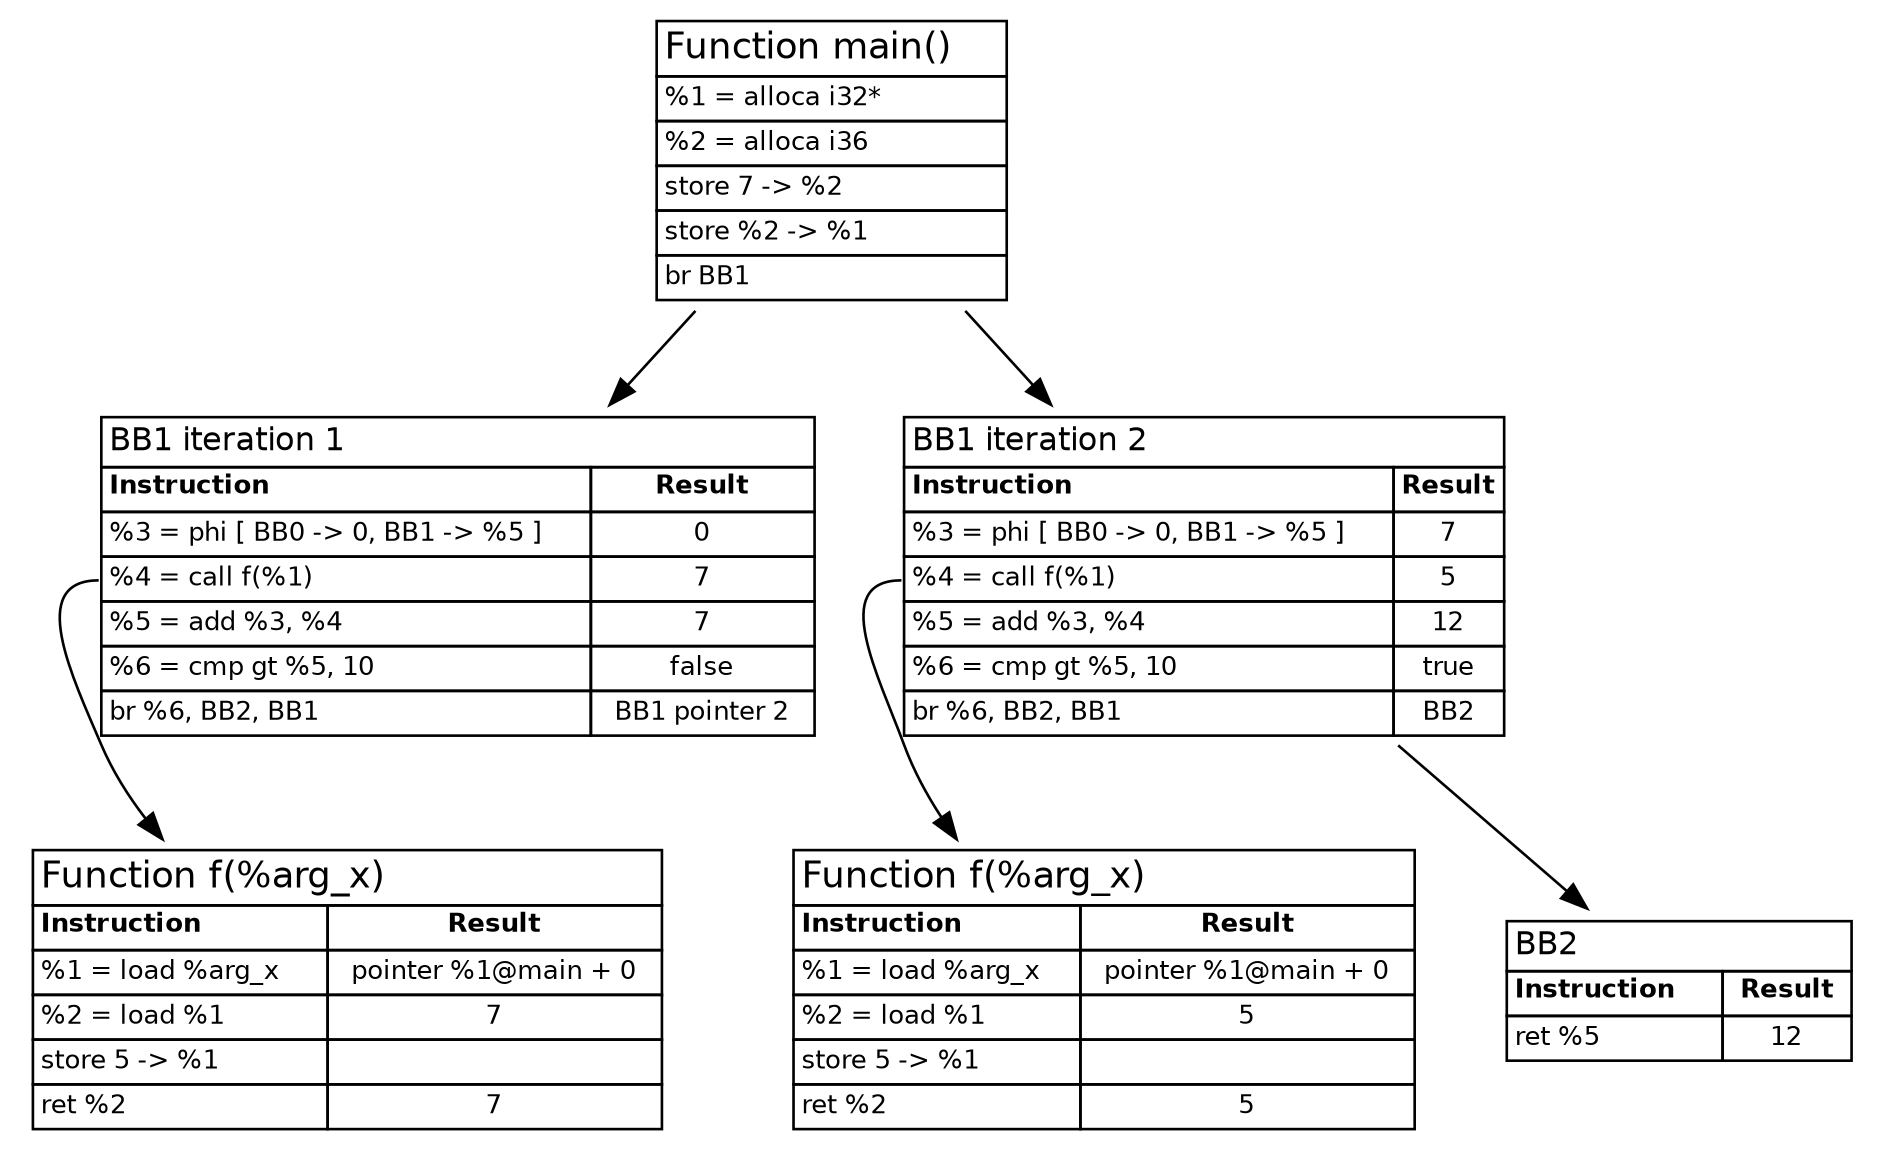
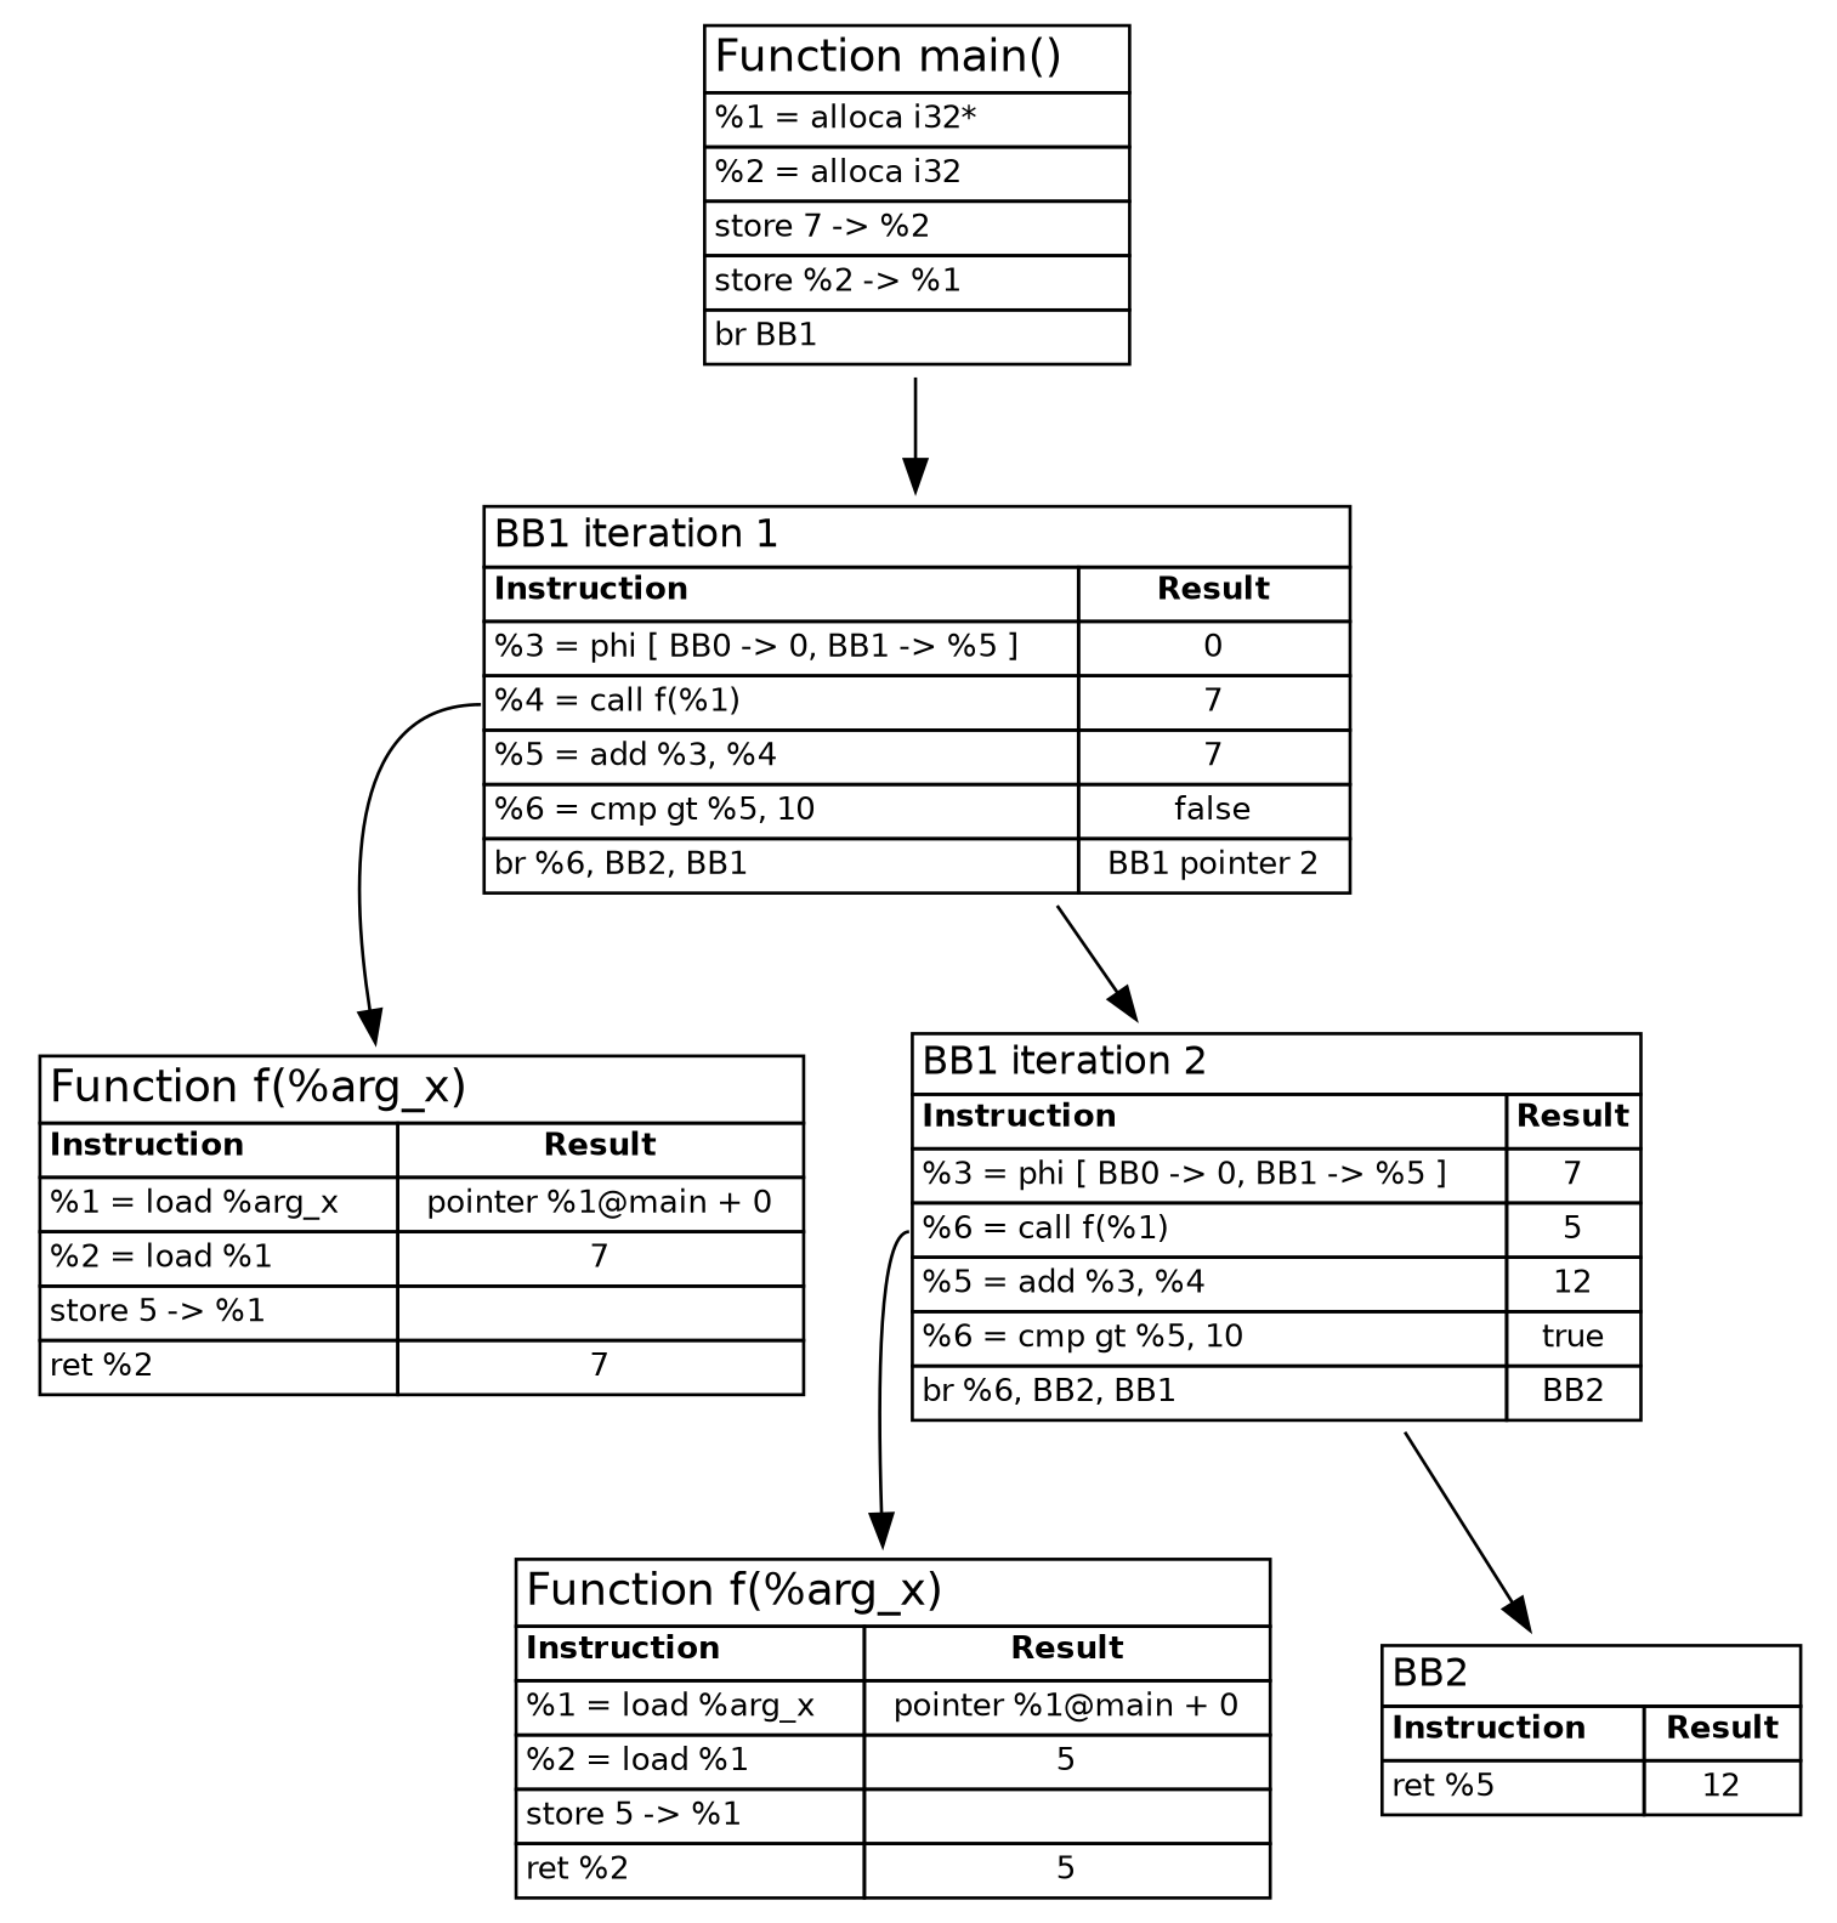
  digraph {
    fontname=Helvetica
    node [fontname=helvetica fontsize=10 shape=plaintext]
    edge [fontname=helvetica]
-   n1 [label=<        <table border="0" cellspacing="0" cellborder="1"> 	<tr><td align="left"><font point-size="14">Function main()    </font></td></tr> 	<tr><td align="left">%1 = alloca i32*</td></tr> 	<tr><td align="left">%2 = alloca i36</td></tr> 	<tr><td align="left">store 7 -&gt; %2</td></tr> 	<tr><td align="left">store %2 -&gt; %1</td></tr> 	<tr><td align="left">br BB1</td></tr>       </table>  >]
+   n1 [label=<        <table border="0" cellspacing="0" cellborder="1"> 	<tr><td align="left"><font point-size="14">Function main()    </font></td></tr> 	<tr><td align="left">%1 = alloca i32*</td></tr> 	<tr><td align="left">%2 = alloca i32</td></tr> 	<tr><td align="left">store 7 -&gt; %2</td></tr> 	<tr><td align="left">store %2 -&gt; %1</td></tr> 	<tr><td align="left">br BB1</td></tr>       </table>  >]
    n2 [label=<        <table border="0" cellspacing="0" cellborder="1"> 	<tr><td align="left" colspan="2"><font point-size="12">BB1 iteration 1</font></td></tr> 	<tr><td align="left"><b>Instruction</b></td><td><b>Result</b></td></tr> 	<tr><td align="left">%3 = phi [ BB0 -&gt; 0, BB1 -&gt; %5 ]     </td><td>0</td></tr> 	<tr><td align="left" port="call_1">%4 = call f(%1)</td><td>7</td></tr> 	<tr><td align="left">%5 = add %3, %4</td><td>7</td></tr> 	<tr><td align="left">%6 = cmp gt %5, 10</td><td>false</td></tr> 	<tr><td align="left">br %6, BB2, BB1</td><td>  BB1 pointer 2  </td></tr>       </table>  >]
    n3 [label=<        <table border="0" cellspacing="0" cellborder="1"> 	<tr><td align="left" colspan="2"><font point-size="14">Function f(%arg_x)</font></td></tr> 	<tr><td align="left"><b>Instruction</b></td><td><b>Result</b></td></tr> 	<tr><td align="left">%1 = load %arg_x     </td><td>  pointer %1@main + 0  </td></tr> 	<tr><td align="left">%2 = load %1</td><td>7</td></tr> 	<tr><td align="left">store 5 -&gt; %1</td><td></td></tr> 	<tr><td align="left">ret %2</td><td>7</td></tr>       </table>  >]
-   n4 [label=<        <table border="0" cellspacing="0" cellborder="1"> 	<tr><td align="left" colspan="2"><font point-size="12">BB1 iteration 2</font></td></tr> 	<tr><td align="left"><b>Instruction</b></td><td><b>Result</b></td></tr> 	<tr><td align="left">%3 = phi [ BB0 -&gt; 0, BB1 -&gt; %5 ]     </td><td>7</td></tr> 	<tr><td align="left" port="call_2">%4 = call f(%1)</td><td>5</td></tr> 	<tr><td align="left">%5 = add %3, %4</td><td>12</td></tr> 	<tr><td align="left">%6 = cmp gt %5, 10</td><td>true</td></tr> 	<tr><td align="left">br %6, BB2, BB1</td><td>BB2</td></tr>       </table>   >]
+   n4 [label=<        <table border="0" cellspacing="0" cellborder="1"> 	<tr><td align="left" colspan="2"><font point-size="12">BB1 iteration 2</font></td></tr> 	<tr><td align="left"><b>Instruction</b></td><td><b>Result</b></td></tr> 	<tr><td align="left">%3 = phi [ BB0 -&gt; 0, BB1 -&gt; %5 ]     </td><td>7</td></tr> 	<tr><td align="left" port="call_2">%6 = call f(%1)</td><td>5</td></tr> 	<tr><td align="left">%5 = add %3, %4</td><td>12</td></tr> 	<tr><td align="left">%6 = cmp gt %5, 10</td><td>true</td></tr> 	<tr><td align="left">br %6, BB2, BB1</td><td>BB2</td></tr>       </table>   >]
    n5 [label=<        <table border="0" cellspacing="0" cellborder="1"> 	<tr><td align="left" colspan="2"><font point-size="14">Function f(%arg_x)</font></td></tr> 	<tr><td align="left"><b>Instruction</b></td><td><b> Result </b></td></tr> 	<tr><td align="left">%1 = load %arg_x    </td><td>  pointer %1@main + 0  </td></tr> 	<tr><td align="left">%2 = load %1</td><td>5</td></tr> 	<tr><td align="left">store 5 -&gt; %1</td><td></td></tr> 	<tr><td align="left">ret %2</td><td>5</td></tr>       </table>  >]
    n6 [label=<        <table border="0" cellspacing="0" cellborder="1"> 	<tr><td align="left" colspan="2"><font point-size="12">BB2</font></td></tr> 	<tr><td align="left"><b>Instruction    </b></td><td><b> Result </b></td></tr> 	<tr><td align="left">ret %5</td><td>12</td></tr>       </table>  >]
    n1 -> n2
    n2 -> n3 [tailport=call_1]
-   n1 -> n4
+   n2 -> n4
    n4 -> n5 [tailport=call_2]
    n4 -> n6
  }
